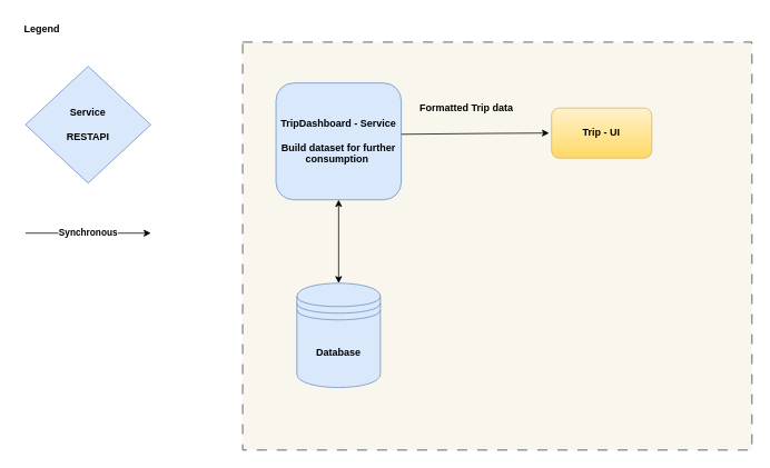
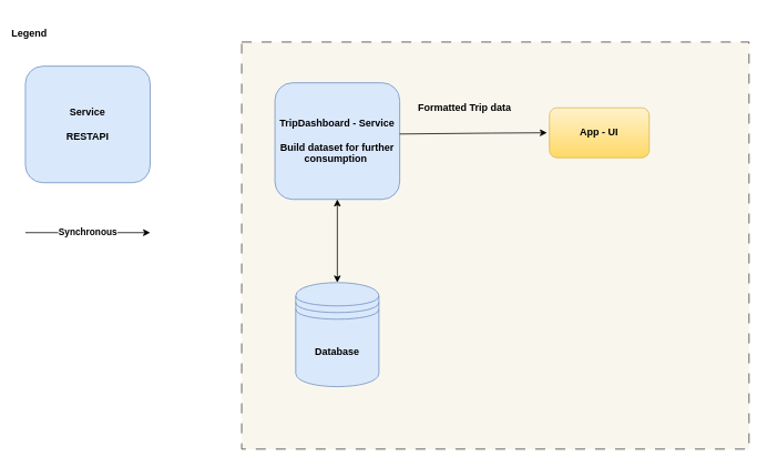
  <mxCell id="0" />
  <mxCell id="1" parent="0" />
  <mxCell id="2" value="" style="rounded=0;whiteSpace=wrap;html=1;dashed=1;dashPattern=12 12;fillColor=#f9f7ed;strokeColor=#36393d;fontStyle=1" vertex="1" parent="1"><mxGeometry x="290" y="50" width="610" height="489" as="geometry" /></mxCell>
  <mxCell id="3" value="&lt;span&gt;TripDashboard - Service&lt;/span&gt;&lt;br&gt;&lt;br&gt;Build dataset for further consumption&amp;nbsp;" style="rounded=1;whiteSpace=wrap;html=1;fillColor=#dae8fc;strokeColor=#6c8ebf;fontStyle=1" vertex="1" parent="1"><mxGeometry x="330" y="99" width="150" height="140" as="geometry" /></mxCell>
  <mxCell id="4" value="Database" style="shape=datastore;whiteSpace=wrap;html=1;fillColor=#dae8fc;strokeColor=#6c8ebf;fontStyle=1" vertex="1" parent="1"><mxGeometry x="355" y="339" width="100" height="125" as="geometry" /></mxCell>
- <mxCell id="5" value="&lt;span&gt;Service&lt;/span&gt;&lt;br&gt;&lt;br&gt;RESTAPI" style="rhombus;whiteSpace=wrap;html=1;fillColor=#dae8fc;strokeColor=#6c8ebf;fontStyle=1;" vertex="1" parent="1"><mxGeometry x="30" y="79" width="150" height="140" as="geometry" /></mxCell>
+ <mxCell id="5" value="&lt;span&gt;Service&lt;/span&gt;&lt;br&gt;&lt;br&gt;RESTAPI" style="rounded=1;whiteSpace=wrap;html=1;fillColor=#dae8fc;strokeColor=#6c8ebf;fontStyle=1" vertex="1" parent="1"><mxGeometry x="30" y="79" width="150" height="140" as="geometry" /></mxCell>
  <mxCell id="6" value="Synchronous" style="endArrow=classic;html=1;rounded=0;fontStyle=1" edge="1" parent="1"><mxGeometry width="50" height="50" relative="1" as="geometry"><mxPoint x="30" y="279" as="sourcePoint" /><mxPoint x="180" y="279" as="targetPoint" /></mxGeometry></mxCell>
- <mxCell id="7" value="Legend" style="text;html=1;strokeColor=none;fillColor=none;align=center;verticalAlign=middle;whiteSpace=wrap;rounded=0;fontStyle=1" vertex="1" parent="1"><mxGeometry x="20" y="20" width="60" height="30" as="geometry" /></mxCell>
+ <mxCell id="7" value="Legend" style="text;html=1;strokeColor=none;fillColor=none;align=center;verticalAlign=middle;whiteSpace=wrap;rounded=0;fontStyle=1" vertex="1" parent="1"><mxGeometry x="5" y="25" width="60" height="30" as="geometry" /></mxCell>
  <mxCell id="8" value="" style="endArrow=classic;startArrow=classic;html=1;rounded=0;exitX=0.5;exitY=0;exitDx=0;exitDy=0;entryX=0.5;entryY=1;entryDx=0;entryDy=0;fontStyle=1" edge="1" parent="1" source="4" target="3"><mxGeometry width="50" height="50" relative="1" as="geometry"><mxPoint x="355" y="249" as="sourcePoint" /><mxPoint x="405" y="199" as="targetPoint" /></mxGeometry></mxCell>
- <mxCell id="9" value="Trip - UI" style="rounded=1;whiteSpace=wrap;html=1;fillColor=#fff2cc;strokeColor=#d6b656;gradientColor=#ffd966;fontStyle=1" vertex="1" parent="1"><mxGeometry x="660" y="129" width="120" height="60" as="geometry" /></mxCell>
+ <mxCell id="9" value="App - UI" style="rounded=1;whiteSpace=wrap;html=1;fillColor=#fff2cc;strokeColor=#d6b656;gradientColor=#ffd966;fontStyle=1" vertex="1" parent="1"><mxGeometry x="660" y="129" width="120" height="60" as="geometry" /></mxCell>
  <mxCell id="10" value="" style="endArrow=classic;html=1;rounded=0;entryX=-0.027;entryY=0.643;entryDx=0;entryDy=0;exitX=0.311;exitY=0.223;exitDx=0;exitDy=0;exitPerimeter=0;entryPerimeter=0;fontStyle=1" edge="1" parent="1"><mxGeometry width="50" height="50" relative="1" as="geometry"><mxPoint x="480" y="160.467" as="sourcePoint" /><mxPoint x="657.05" y="159" as="targetPoint" /><Array as="points"><mxPoint x="590.29" y="159.42" /></Array></mxGeometry></mxCell>
  <mxCell id="11" value="Formatted Trip data&amp;nbsp;" style="text;html=1;strokeColor=none;fillColor=none;align=center;verticalAlign=middle;whiteSpace=wrap;rounded=0;fontStyle=1" vertex="1" parent="1"><mxGeometry x="500" y="114" width="120" height="30" as="geometry" /></mxCell>
